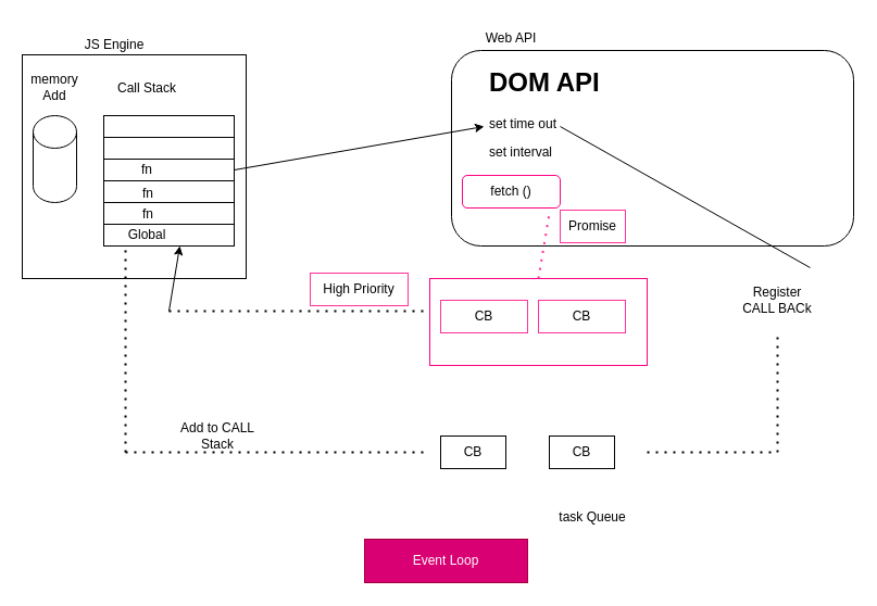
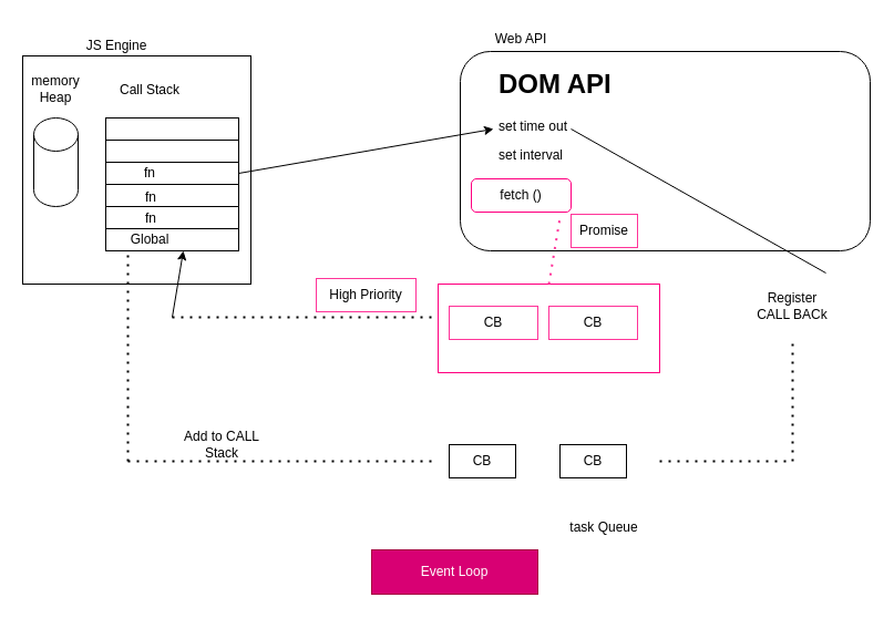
  <mxCell id="0" />
  <mxCell id="1" parent="0" />
  <mxCell id="2" value="" style="whiteSpace=wrap;html=1;aspect=fixed;" vertex="1" parent="1"><mxGeometry x="20" y="50" width="206" height="206" as="geometry" /></mxCell>
  <mxCell id="3" value="JS Engine" style="text;html=1;strokeColor=none;fillColor=none;align=center;verticalAlign=middle;whiteSpace=wrap;rounded=0;" vertex="1" parent="1"><mxGeometry x="75" y="26" width="60" height="30" as="geometry" /></mxCell>
  <mxCell id="4" value="" style="shape=cylinder3;whiteSpace=wrap;html=1;boundedLbl=1;backgroundOutline=1;size=15;" vertex="1" parent="1"><mxGeometry x="30" y="106" width="40" height="80" as="geometry" /></mxCell>
- <mxCell id="5" value="memory Add" style="text;html=1;strokeColor=none;fillColor=none;align=center;verticalAlign=middle;whiteSpace=wrap;rounded=0;" vertex="1" parent="1"><mxGeometry x="20" y="65" width="60" height="30" as="geometry" /></mxCell>
+ <mxCell id="5" value="memory Heap" style="text;html=1;strokeColor=none;fillColor=none;align=center;verticalAlign=middle;whiteSpace=wrap;rounded=0;" vertex="1" parent="1"><mxGeometry x="20" y="65" width="60" height="30" as="geometry" /></mxCell>
  <mxCell id="6" value="" style="rounded=0;whiteSpace=wrap;html=1;" vertex="1" parent="1"><mxGeometry x="95" y="106" width="120" height="20" as="geometry" /></mxCell>
  <mxCell id="7" value="" style="rounded=0;whiteSpace=wrap;html=1;" vertex="1" parent="1"><mxGeometry x="95" y="126" width="120" height="20" as="geometry" /></mxCell>
  <mxCell id="8" value="" style="rounded=0;whiteSpace=wrap;html=1;" vertex="1" parent="1"><mxGeometry x="95" y="146" width="120" height="20" as="geometry" /></mxCell>
  <mxCell id="9" value="" style="rounded=0;whiteSpace=wrap;html=1;" vertex="1" parent="1"><mxGeometry x="95" y="166" width="120" height="20" as="geometry" /></mxCell>
  <mxCell id="10" value="" style="rounded=0;whiteSpace=wrap;html=1;" vertex="1" parent="1"><mxGeometry x="95" y="186" width="120" height="20" as="geometry" /></mxCell>
  <mxCell id="11" value="" style="rounded=0;whiteSpace=wrap;html=1;" vertex="1" parent="1"><mxGeometry x="95" y="206" width="120" height="20" as="geometry" /></mxCell>
  <mxCell id="12" value="Call Stack" style="text;html=1;strokeColor=none;fillColor=none;align=center;verticalAlign=middle;whiteSpace=wrap;rounded=0;" vertex="1" parent="1"><mxGeometry x="105" y="66" width="60" height="30" as="geometry" /></mxCell>
  <mxCell id="13" value="" style="rounded=1;whiteSpace=wrap;html=1;" vertex="1" parent="1"><mxGeometry x="415" y="46" width="370" height="180" as="geometry" /></mxCell>
  <mxCell id="14" value="&lt;h1&gt;DOM API&lt;/h1&gt;&lt;p&gt;set time out&lt;/p&gt;&lt;p&gt;set interval&lt;/p&gt;&lt;p&gt;&lt;br&gt;&lt;/p&gt;" style="text;html=1;strokeColor=none;fillColor=none;spacing=5;spacingTop=-20;whiteSpace=wrap;overflow=hidden;rounded=0;" vertex="1" parent="1"><mxGeometry x="445" y="56" width="190" height="120" as="geometry" /></mxCell>
  <mxCell id="15" value="fetch ()" style="rounded=1;whiteSpace=wrap;html=1;strokeColor=#FF0080;" vertex="1" parent="1"><mxGeometry x="425" y="161" width="90" height="30" as="geometry" /></mxCell>
  <mxCell id="16" value="Register&lt;br&gt;CALL BACk" style="rounded=0;whiteSpace=wrap;html=1;strokeColor=#FFFFFF;" vertex="1" parent="1"><mxGeometry x="655" y="246" width="120" height="60" as="geometry" /></mxCell>
  <mxCell id="17" value="" style="endArrow=classic;html=1;entryX=0;entryY=0.5;entryDx=0;entryDy=0;exitX=1;exitY=0.5;exitDx=0;exitDy=0;" edge="1" parent="1" source="8" target="14"><mxGeometry width="50" height="50" relative="1" as="geometry"><mxPoint x="385" y="296" as="sourcePoint" /><mxPoint x="435" y="246" as="targetPoint" /></mxGeometry></mxCell>
  <mxCell id="18" value="" style="endArrow=none;html=1;entryX=0.75;entryY=0;entryDx=0;entryDy=0;" edge="1" parent="1" target="16"><mxGeometry width="50" height="50" relative="1" as="geometry"><mxPoint x="515" y="116" as="sourcePoint" /><mxPoint x="565" y="66" as="targetPoint" /></mxGeometry></mxCell>
  <mxCell id="19" value="" style="rounded=0;whiteSpace=wrap;html=1;strokeColor=#FF0080;" vertex="1" parent="1"><mxGeometry x="395" y="256" width="200" height="80" as="geometry" /></mxCell>
  <mxCell id="20" value="" style="endArrow=none;dashed=1;html=1;dashPattern=1 3;strokeWidth=2;exitX=0.5;exitY=0;exitDx=0;exitDy=0;strokeColor=#FF3399;" edge="1" parent="1" source="19"><mxGeometry width="50" height="50" relative="1" as="geometry"><mxPoint x="455" y="246" as="sourcePoint" /><mxPoint x="505" y="196" as="targetPoint" /></mxGeometry></mxCell>
  <mxCell id="21" value="Promise" style="text;html=1;align=center;verticalAlign=middle;whiteSpace=wrap;rounded=0;strokeColor=#FF3399;" vertex="1" parent="1"><mxGeometry x="515" y="193" width="60" height="30" as="geometry" /></mxCell>
  <mxCell id="22" value="" style="rounded=0;whiteSpace=wrap;html=1;strokeColor=#FF3399;" vertex="1" parent="1"><mxGeometry x="405" y="276" width="80" height="30" as="geometry" /></mxCell>
  <mxCell id="23" value="" style="rounded=0;whiteSpace=wrap;html=1;strokeColor=#FF3399;" vertex="1" parent="1"><mxGeometry x="495" y="276" width="80" height="30" as="geometry" /></mxCell>
  <mxCell id="24" value="CB" style="text;html=1;strokeColor=none;fillColor=none;align=center;verticalAlign=middle;whiteSpace=wrap;rounded=0;" vertex="1" parent="1"><mxGeometry x="415" y="276" width="60" height="30" as="geometry" /></mxCell>
  <mxCell id="25" value="CB" style="text;html=1;strokeColor=none;fillColor=none;align=center;verticalAlign=middle;whiteSpace=wrap;rounded=0;" vertex="1" parent="1"><mxGeometry x="505" y="276" width="60" height="30" as="geometry" /></mxCell>
  <mxCell id="26" value="" style="endArrow=none;dashed=1;html=1;dashPattern=1 3;strokeWidth=2;" edge="1" parent="1"><mxGeometry width="50" height="50" relative="1" as="geometry"><mxPoint x="155" y="286" as="sourcePoint" /><mxPoint x="395" y="286" as="targetPoint" /></mxGeometry></mxCell>
  <mxCell id="27" value="" style="endArrow=classic;html=1;" edge="1" parent="1"><mxGeometry width="50" height="50" relative="1" as="geometry"><mxPoint x="155" y="286" as="sourcePoint" /><mxPoint x="165" y="226" as="targetPoint" /></mxGeometry></mxCell>
  <mxCell id="28" value="High Priority" style="text;html=1;align=center;verticalAlign=middle;whiteSpace=wrap;rounded=0;strokeColor=#FF3399;" vertex="1" parent="1"><mxGeometry x="285" y="251" width="90" height="30" as="geometry" /></mxCell>
  <mxCell id="29" value="" style="rounded=0;whiteSpace=wrap;html=1;strokeColor=#FFFFFF;" vertex="1" parent="1"><mxGeometry x="395" y="376" width="200" height="80" as="geometry" /></mxCell>
  <mxCell id="30" value="CB" style="text;html=1;strokeColor=default;fillColor=none;align=center;verticalAlign=middle;whiteSpace=wrap;rounded=0;" vertex="1" parent="1"><mxGeometry x="405" y="401" width="60" height="30" as="geometry" /></mxCell>
  <mxCell id="31" value="CB" style="text;html=1;strokeColor=default;fillColor=none;align=center;verticalAlign=middle;whiteSpace=wrap;rounded=0;" vertex="1" parent="1"><mxGeometry x="505" y="401" width="60" height="30" as="geometry" /></mxCell>
  <mxCell id="32" value="" style="endArrow=none;dashed=1;html=1;dashPattern=1 3;strokeWidth=2;" edge="1" parent="1"><mxGeometry width="50" height="50" relative="1" as="geometry"><mxPoint x="715" y="416" as="sourcePoint" /><mxPoint x="715" y="306" as="targetPoint" /></mxGeometry></mxCell>
  <mxCell id="33" value="" style="endArrow=none;dashed=1;html=1;dashPattern=1 3;strokeWidth=2;exitX=1;exitY=0.5;exitDx=0;exitDy=0;" edge="1" parent="1" source="29"><mxGeometry width="50" height="50" relative="1" as="geometry"><mxPoint x="725" y="426" as="sourcePoint" /><mxPoint x="715" y="416" as="targetPoint" /></mxGeometry></mxCell>
  <mxCell id="34" value="Web API" style="text;html=1;strokeColor=none;fillColor=none;align=center;verticalAlign=middle;whiteSpace=wrap;rounded=0;" vertex="1" parent="1"><mxGeometry x="440" y="20" width="60" height="30" as="geometry" /></mxCell>
  <mxCell id="35" value="" style="endArrow=none;dashed=1;html=1;dashPattern=1 3;strokeWidth=2;entryX=0;entryY=0.5;entryDx=0;entryDy=0;" edge="1" parent="1" target="29"><mxGeometry width="50" height="50" relative="1" as="geometry"><mxPoint x="115" y="416" as="sourcePoint" /><mxPoint x="435" y="306" as="targetPoint" /></mxGeometry></mxCell>
  <mxCell id="36" value="" style="endArrow=none;dashed=1;html=1;dashPattern=1 3;strokeWidth=2;" edge="1" parent="1"><mxGeometry width="50" height="50" relative="1" as="geometry"><mxPoint x="115" y="416" as="sourcePoint" /><mxPoint x="115" y="226" as="targetPoint" /></mxGeometry></mxCell>
  <mxCell id="37" value="Add to CALL Stack" style="text;html=1;strokeColor=none;fillColor=none;align=center;verticalAlign=middle;whiteSpace=wrap;rounded=0;" vertex="1" parent="1"><mxGeometry x="155" y="386" width="90" height="30" as="geometry" /></mxCell>
  <mxCell id="38" value="task Queue" style="text;html=1;strokeColor=none;fillColor=none;align=center;verticalAlign=middle;whiteSpace=wrap;rounded=0;" vertex="1" parent="1"><mxGeometry x="500" y="461" width="90" height="30" as="geometry" /></mxCell>
  <mxCell id="39" value="Event Loop" style="text;html=1;strokeColor=#A50040;fillColor=#d80073;align=center;verticalAlign=middle;whiteSpace=wrap;rounded=0;fontColor=#ffffff;" vertex="1" parent="1"><mxGeometry x="335" y="496" width="150" height="40" as="geometry" /></mxCell>
  <mxCell id="40" value="Global" style="text;html=1;strokeColor=none;fillColor=none;align=center;verticalAlign=middle;whiteSpace=wrap;rounded=0;" vertex="1" parent="1"><mxGeometry x="105" y="201" width="60" height="30" as="geometry" /></mxCell>
  <mxCell id="41" value="fn" style="text;html=1;strokeColor=none;fillColor=none;align=center;verticalAlign=middle;whiteSpace=wrap;rounded=0;" vertex="1" parent="1"><mxGeometry x="106" y="182" width="60" height="30" as="geometry" /></mxCell>
  <mxCell id="42" value="fn" style="text;html=1;strokeColor=none;fillColor=none;align=center;verticalAlign=middle;whiteSpace=wrap;rounded=0;" vertex="1" parent="1"><mxGeometry x="106" y="163" width="60" height="30" as="geometry" /></mxCell>
  <mxCell id="43" value="fn" style="text;html=1;strokeColor=none;fillColor=none;align=center;verticalAlign=middle;whiteSpace=wrap;rounded=0;" vertex="1" parent="1"><mxGeometry x="105" y="141" width="60" height="30" as="geometry" /></mxCell>
